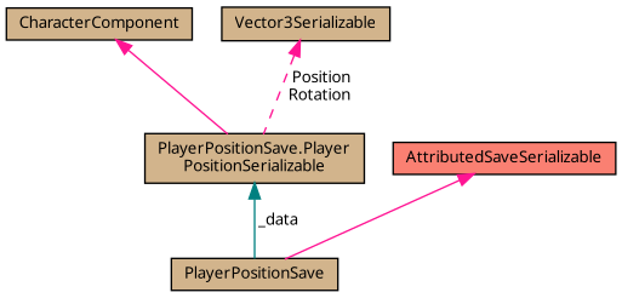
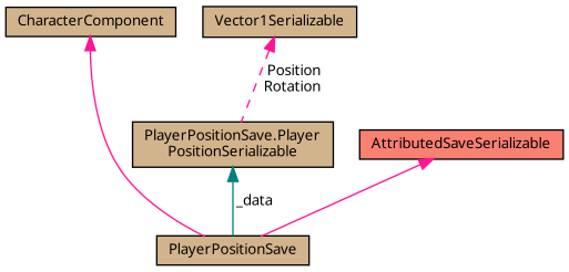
  digraph {
    node [color=black fillcolor=tan fontname=Calibrii fontsize=10 shape=record style=filled]
    edge [color=deeppink dir=back fontname=Calibrii fontsize=10 labelfontname=Calibrii labelfontsize=10 style=solid]
    n1 [fontcolor=black height=0.2 label=PlayerPositionSave width=0.4]
    n2 [height=0.2 label=CharacterComponent width=0.4]
    n3 [height=0.2 label="PlayerPositionSave.Player\lPositionSerializable" width=0.4]
    n4 [fillcolor=salmon height=0.2 label=AttributedSaveSerializable width=0.4]
-   n5 [height=0.2 label=Vector3Serializable width=0.4]
-   n2 -> n3
+   n5 [height=0.2 label=Vector1Serializable width=0.4]
+   n2 -> n1
    n3 -> n1 [color=teal label=" _data"]
    n4 -> n1
    n5 -> n3 [label=" Position\nRotation" style=dashed]
  }
